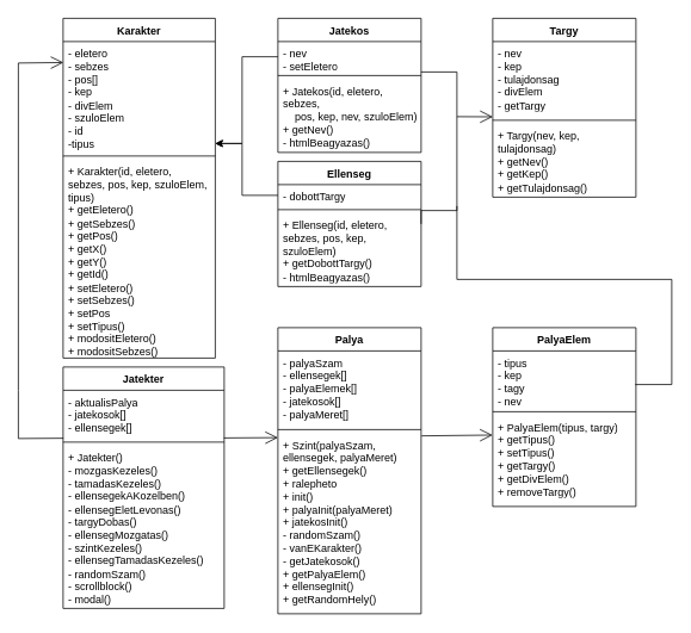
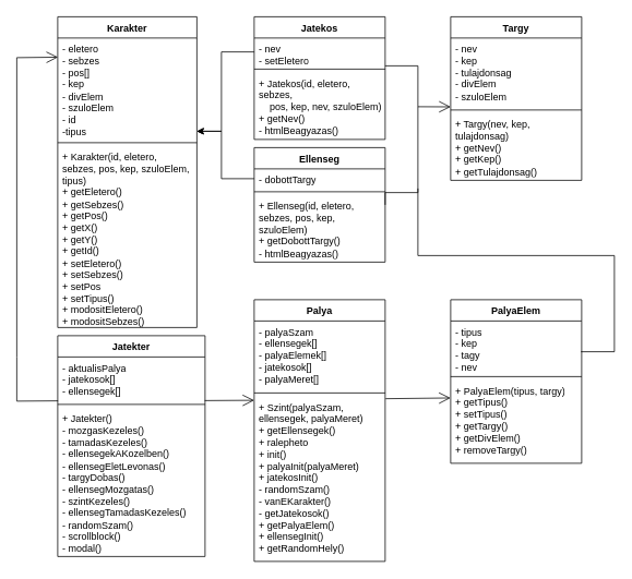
  <mxCell id="0" />
  <mxCell id="1" parent="0" />
  <mxCell id="2" value="Targy" style="swimlane;fontStyle=1;align=center;verticalAlign=top;childLayout=stackLayout;horizontal=1;startSize=26;horizontalStack=0;resizeParent=1;resizeParentMax=0;resizeLast=0;collapsible=1;marginBottom=0;whiteSpace=wrap;html=1;" parent="1" vertex="1"><mxGeometry x="550" y="20" width="160" height="200" as="geometry" /></mxCell>
- <mxCell id="3" value="- nev&lt;br&gt;- kep&lt;br&gt;- tulajdonsag&lt;br&gt;- divElem&lt;br&gt;- getTargy" style="text;strokeColor=none;fillColor=none;align=left;verticalAlign=top;spacingLeft=4;spacingRight=4;overflow=hidden;rotatable=0;points=[[0,0.5],[1,0.5]];portConstraint=eastwest;whiteSpace=wrap;html=1;" parent="2" vertex="1"><mxGeometry y="26" width="160" height="84" as="geometry" /></mxCell>
+ <mxCell id="3" value="- nev&lt;br&gt;- kep&lt;br&gt;- tulajdonsag&lt;br&gt;- divElem&lt;br&gt;- szuloElem" style="text;strokeColor=none;fillColor=none;align=left;verticalAlign=top;spacingLeft=4;spacingRight=4;overflow=hidden;rotatable=0;points=[[0,0.5],[1,0.5]];portConstraint=eastwest;whiteSpace=wrap;html=1;" parent="2" vertex="1"><mxGeometry y="26" width="160" height="84" as="geometry" /></mxCell>
  <mxCell id="4" value="" style="line;strokeWidth=1;fillColor=none;align=left;verticalAlign=middle;spacingTop=-1;spacingLeft=3;spacingRight=3;rotatable=0;labelPosition=right;points=[];portConstraint=eastwest;strokeColor=inherit;" parent="2" vertex="1"><mxGeometry y="110" width="160" height="8" as="geometry" /></mxCell>
  <mxCell id="5" value="+ Targy(nev, kep, tulajdonsag)&lt;br&gt;+ getNev()&lt;br&gt;+ getKep()&lt;br&gt;+ getTulajdonsag()" style="text;strokeColor=none;fillColor=none;align=left;verticalAlign=top;spacingLeft=4;spacingRight=4;overflow=hidden;rotatable=0;points=[[0,0.5],[1,0.5]];portConstraint=eastwest;whiteSpace=wrap;html=1;" parent="2" vertex="1"><mxGeometry y="118" width="160" height="82" as="geometry" /></mxCell>
  <mxCell id="6" value="Palya" style="swimlane;fontStyle=1;align=center;verticalAlign=top;childLayout=stackLayout;horizontal=1;startSize=26;horizontalStack=0;resizeParent=1;resizeParentMax=0;resizeLast=0;collapsible=1;marginBottom=0;whiteSpace=wrap;html=1;" parent="1" vertex="1"><mxGeometry x="310" y="366" width="160" height="320" as="geometry" /></mxCell>
  <mxCell id="7" value="- palyaSzam&lt;br&gt;- ellensegek[]&lt;br&gt;- palyaElemek[]&lt;br&gt;- jatekosok[]&lt;br&gt;- palyaMeret[]" style="text;strokeColor=none;fillColor=none;align=left;verticalAlign=top;spacingLeft=4;spacingRight=4;overflow=hidden;rotatable=0;points=[[0,0.5],[1,0.5]];portConstraint=eastwest;whiteSpace=wrap;html=1;" parent="6" vertex="1"><mxGeometry y="26" width="160" height="84" as="geometry" /></mxCell>
  <mxCell id="8" value="" style="line;strokeWidth=1;fillColor=none;align=left;verticalAlign=middle;spacingTop=-1;spacingLeft=3;spacingRight=3;rotatable=0;labelPosition=right;points=[];portConstraint=eastwest;strokeColor=inherit;" parent="6" vertex="1"><mxGeometry y="110" width="160" height="8" as="geometry" /></mxCell>
  <mxCell id="9" value="+ Szint(palyaSzam, ellensegek, palyaMeret)&lt;br&gt;+ getEllensegek()&lt;br&gt;+ ralepheto&lt;br&gt;+ init()&lt;br&gt;+ palyaInit(palyaMeret)&lt;br&gt;+ jatekosInit()&lt;br&gt;- randomSzam()&lt;br&gt;- vanEKarakter()&lt;br&gt;- getJatekosok()&lt;br&gt;+ getPalyaElem()&lt;br&gt;+ ellensegInit()&lt;br&gt;+ getRandomHely()" style="text;strokeColor=none;fillColor=none;align=left;verticalAlign=top;spacingLeft=4;spacingRight=4;overflow=hidden;rotatable=0;points=[[0,0.5],[1,0.5]];portConstraint=eastwest;whiteSpace=wrap;html=1;" parent="6" vertex="1"><mxGeometry y="118" width="160" height="202" as="geometry" /></mxCell>
  <mxCell id="10" style="edgeStyle=orthogonalEdgeStyle;rounded=0;orthogonalLoop=1;jettySize=auto;html=1;exitX=0;exitY=0.5;exitDx=0;exitDy=0;" parent="1" source="12" edge="1"><mxGeometry relative="1" as="geometry"><mxPoint x="240" y="160" as="targetPoint" /><Array as="points"><mxPoint x="270" y="218" /><mxPoint x="270" y="160" /></Array></mxGeometry></mxCell>
  <mxCell id="11" value="Ellenseg" style="swimlane;fontStyle=1;align=center;verticalAlign=top;childLayout=stackLayout;horizontal=1;startSize=26;horizontalStack=0;resizeParent=1;resizeParentMax=0;resizeLast=0;collapsible=1;marginBottom=0;whiteSpace=wrap;html=1;" parent="1" vertex="1"><mxGeometry x="310" y="180" width="160" height="140" as="geometry" /></mxCell>
  <mxCell id="12" value="- dobottTargy" style="text;strokeColor=none;fillColor=none;align=left;verticalAlign=top;spacingLeft=4;spacingRight=4;overflow=hidden;rotatable=0;points=[[0,0.5],[1,0.5]];portConstraint=eastwest;whiteSpace=wrap;html=1;" parent="11" vertex="1"><mxGeometry y="26" width="160" height="24" as="geometry" /></mxCell>
  <mxCell id="13" value="" style="line;strokeWidth=1;fillColor=none;align=left;verticalAlign=middle;spacingTop=-1;spacingLeft=3;spacingRight=3;rotatable=0;labelPosition=right;points=[];portConstraint=eastwest;strokeColor=inherit;" parent="11" vertex="1"><mxGeometry y="50" width="160" height="8" as="geometry" /></mxCell>
  <mxCell id="14" value="+ Ellenseg(id, eletero, sebzes, pos, kep, szuloElem)&lt;br&gt;+ getDobottTargy()&lt;br&gt;- htmlBeagyazas()" style="text;strokeColor=none;fillColor=none;align=left;verticalAlign=top;spacingLeft=4;spacingRight=4;overflow=hidden;rotatable=0;points=[[0,0.5],[1,0.5]];portConstraint=eastwest;whiteSpace=wrap;html=1;" parent="11" vertex="1"><mxGeometry y="58" width="160" height="82" as="geometry" /></mxCell>
  <mxCell id="15" value="Jatekos" style="swimlane;fontStyle=1;align=center;verticalAlign=top;childLayout=stackLayout;horizontal=1;startSize=26;horizontalStack=0;resizeParent=1;resizeParentMax=0;resizeLast=0;collapsible=1;marginBottom=0;whiteSpace=wrap;html=1;" parent="1" vertex="1"><mxGeometry x="310" y="20" width="160" height="150" as="geometry" /></mxCell>
  <mxCell id="16" value="- nev&lt;br&gt;- setEletero" style="text;strokeColor=none;fillColor=none;align=left;verticalAlign=top;spacingLeft=4;spacingRight=4;overflow=hidden;rotatable=0;points=[[0,0.5],[1,0.5]];portConstraint=eastwest;whiteSpace=wrap;html=1;" parent="15" vertex="1"><mxGeometry y="26" width="160" height="34" as="geometry" /></mxCell>
  <mxCell id="17" value="" style="line;strokeWidth=1;fillColor=none;align=left;verticalAlign=middle;spacingTop=-1;spacingLeft=3;spacingRight=3;rotatable=0;labelPosition=right;points=[];portConstraint=eastwest;strokeColor=inherit;" parent="15" vertex="1"><mxGeometry y="60" width="160" height="8" as="geometry" /></mxCell>
  <mxCell id="18" value="+ Jatekos(id, eletero, sebzes, &lt;br&gt;&lt;span style=&quot;&quot;&gt;&lt;span style=&quot;&quot;&gt;&amp;nbsp;&amp;nbsp;&amp;nbsp;&amp;nbsp;&lt;/span&gt;&lt;/span&gt;pos, kep, nev, szuloElem)&lt;br&gt;+ getNev()&lt;br&gt;- htmlBeagyazas()" style="text;strokeColor=none;fillColor=none;align=left;verticalAlign=top;spacingLeft=4;spacingRight=4;overflow=hidden;rotatable=0;points=[[0,0.5],[1,0.5]];portConstraint=eastwest;whiteSpace=wrap;html=1;" parent="15" vertex="1"><mxGeometry y="68" width="160" height="82" as="geometry" /></mxCell>
  <mxCell id="19" value="Jatekter" style="swimlane;fontStyle=1;align=center;verticalAlign=top;childLayout=stackLayout;horizontal=1;startSize=26;horizontalStack=0;resizeParent=1;resizeParentMax=0;resizeLast=0;collapsible=1;marginBottom=0;whiteSpace=wrap;html=1;" parent="1" vertex="1"><mxGeometry x="70" y="410" width="180" height="270" as="geometry" /></mxCell>
  <mxCell id="20" value="- aktualisPalya&lt;br&gt;- jatekosok[]&lt;br&gt;- ellensegek[]" style="text;strokeColor=none;fillColor=none;align=left;verticalAlign=top;spacingLeft=4;spacingRight=4;overflow=hidden;rotatable=0;points=[[0,0.5],[1,0.5]];portConstraint=eastwest;whiteSpace=wrap;html=1;" parent="19" vertex="1"><mxGeometry y="26" width="180" height="54" as="geometry" /></mxCell>
  <mxCell id="21" value="" style="line;strokeWidth=1;fillColor=none;align=left;verticalAlign=middle;spacingTop=-1;spacingLeft=3;spacingRight=3;rotatable=0;labelPosition=right;points=[];portConstraint=eastwest;strokeColor=inherit;" parent="19" vertex="1"><mxGeometry y="80" width="180" height="8" as="geometry" /></mxCell>
  <mxCell id="22" value="+ Jatekter()&lt;br&gt;- mozgasKezeles()&lt;br&gt;- tamadasKezeles()&lt;br&gt;-&amp;nbsp;ellensegekAKozelben()&lt;br&gt;- ellensegEletLevonas()&lt;br&gt;- targyDobas()&lt;br&gt;- ellensegMozgatas()&lt;br&gt;- szintKezeles()&lt;br&gt;- ellensegTamadasKezeles()&lt;br&gt;- randomSzam()&lt;br&gt;- scrollblock()&lt;br&gt;- modal()" style="text;strokeColor=none;fillColor=none;align=left;verticalAlign=top;spacingLeft=4;spacingRight=4;overflow=hidden;rotatable=0;points=[[0,0.5],[1,0.5]];portConstraint=eastwest;whiteSpace=wrap;html=1;" parent="19" vertex="1"><mxGeometry y="88" width="180" height="182" as="geometry" /></mxCell>
  <mxCell id="23" value="Karakter" style="swimlane;fontStyle=1;align=center;verticalAlign=top;childLayout=stackLayout;horizontal=1;startSize=26;horizontalStack=0;resizeParent=1;resizeParentMax=0;resizeLast=0;collapsible=1;marginBottom=0;whiteSpace=wrap;html=1;" parent="1" vertex="1"><mxGeometry x="70" y="20" width="170" height="380" as="geometry" /></mxCell>
  <mxCell id="24" value="- eletero&lt;br&gt;- sebzes&lt;br&gt;- pos[]&lt;br&gt;- kep&lt;br&gt;- divElem&lt;br&gt;- szuloElem&lt;br&gt;- id&lt;br&gt;-tipus" style="text;strokeColor=none;fillColor=none;align=left;verticalAlign=top;spacingLeft=4;spacingRight=4;overflow=hidden;rotatable=0;points=[[0,0.5],[1,0.5]];portConstraint=eastwest;whiteSpace=wrap;html=1;" parent="23" vertex="1"><mxGeometry y="26" width="170" height="124" as="geometry" /></mxCell>
  <mxCell id="25" value="" style="line;strokeWidth=1;fillColor=none;align=left;verticalAlign=middle;spacingTop=-1;spacingLeft=3;spacingRight=3;rotatable=0;labelPosition=right;points=[];portConstraint=eastwest;strokeColor=inherit;" parent="23" vertex="1"><mxGeometry y="150" width="170" height="8" as="geometry" /></mxCell>
  <mxCell id="26" value="+ Karakter(id, eletero, sebzes, pos, kep, szuloElem, tipus)&lt;br&gt;+ getEletero()&lt;br&gt;+ getSebzes()&lt;br&gt;+ getPos()&lt;br&gt;+ getX()&lt;br&gt;+ getY()&lt;br&gt;+ getId()&lt;br&gt;+ setEletero()&lt;br&gt;+ setSebzes()&lt;br&gt;+ setPos&lt;br&gt;+ setTipus()&lt;br&gt;+ modositEletero()&lt;br&gt;+ modositSebzes()" style="text;strokeColor=none;fillColor=none;align=left;verticalAlign=top;spacingLeft=4;spacingRight=4;overflow=hidden;rotatable=0;points=[[0,0.5],[1,0.5]];portConstraint=eastwest;whiteSpace=wrap;html=1;" parent="23" vertex="1"><mxGeometry y="158" width="170" height="222" as="geometry" /></mxCell>
  <mxCell id="27" value="PalyaElem" style="swimlane;fontStyle=1;align=center;verticalAlign=top;childLayout=stackLayout;horizontal=1;startSize=26;horizontalStack=0;resizeParent=1;resizeParentMax=0;resizeLast=0;collapsible=1;marginBottom=0;whiteSpace=wrap;html=1;" parent="1" vertex="1"><mxGeometry x="550" y="366" width="160" height="200" as="geometry" /></mxCell>
  <mxCell id="28" value="- tipus&lt;br&gt;- kep&lt;br&gt;- tagy&lt;br&gt;- nev" style="text;strokeColor=none;fillColor=none;align=left;verticalAlign=top;spacingLeft=4;spacingRight=4;overflow=hidden;rotatable=0;points=[[0,0.5],[1,0.5]];portConstraint=eastwest;whiteSpace=wrap;html=1;" parent="27" vertex="1"><mxGeometry y="26" width="160" height="64" as="geometry" /></mxCell>
  <mxCell id="29" value="" style="line;strokeWidth=1;fillColor=none;align=left;verticalAlign=middle;spacingTop=-1;spacingLeft=3;spacingRight=3;rotatable=0;labelPosition=right;points=[];portConstraint=eastwest;strokeColor=inherit;" parent="27" vertex="1"><mxGeometry y="90" width="160" height="8" as="geometry" /></mxCell>
  <mxCell id="30" value="+ PalyaElem(tipus, targy)&lt;br&gt;+ getTipus()&lt;br&gt;+ setTipus()&lt;br&gt;+ getTargy()&lt;br&gt;+ getDivElem()&lt;br&gt;+ removeTargy()" style="text;strokeColor=none;fillColor=none;align=left;verticalAlign=top;spacingLeft=4;spacingRight=4;overflow=hidden;rotatable=0;points=[[0,0.5],[1,0.5]];portConstraint=eastwest;whiteSpace=wrap;html=1;" parent="27" vertex="1"><mxGeometry y="98" width="160" height="102" as="geometry" /></mxCell>
  <mxCell id="31" style="edgeStyle=orthogonalEdgeStyle;rounded=0;orthogonalLoop=1;jettySize=auto;html=1;exitX=0;exitY=0.5;exitDx=0;exitDy=0;" parent="1" source="16" edge="1"><mxGeometry relative="1" as="geometry"><Array as="points"><mxPoint x="270" y="63" /><mxPoint x="270" y="160" /></Array><mxPoint x="240" y="160" as="targetPoint" /></mxGeometry></mxCell>
  <mxCell id="32" value="" style="endArrow=open;endFill=1;endSize=12;html=1;rounded=0;exitX=1.003;exitY=0.015;exitDx=0;exitDy=0;exitPerimeter=0;entryX=-0.001;entryY=0.217;entryDx=0;entryDy=0;entryPerimeter=0;" parent="1" source="9" target="30" edge="1"><mxGeometry width="160" relative="1" as="geometry"><mxPoint x="120" y="566" as="sourcePoint" /><mxPoint x="280" y="566" as="targetPoint" /></mxGeometry></mxCell>
  <mxCell id="33" value="" style="endArrow=open;endFill=1;endSize=12;html=1;rounded=0;entryX=0;entryY=1.002;entryDx=0;entryDy=0;entryPerimeter=0;" parent="1" target="3" edge="1"><mxGeometry width="160" relative="1" as="geometry"><mxPoint x="470" y="80" as="sourcePoint" /><mxPoint x="510" y="170" as="targetPoint" /><Array as="points"><mxPoint x="510" y="80" /><mxPoint x="510" y="130" /></Array></mxGeometry></mxCell>
  <mxCell id="34" value="" style="endArrow=none;html=1;edgeStyle=orthogonalEdgeStyle;rounded=0;exitX=1;exitY=0.5;exitDx=0;exitDy=0;" parent="1" source="11" edge="1"><mxGeometry relative="1" as="geometry"><mxPoint x="510" y="260" as="sourcePoint" /><mxPoint x="510" y="130" as="targetPoint" /><Array as="points"><mxPoint x="510" y="235" /></Array></mxGeometry></mxCell>
  <mxCell id="35" value="" style="endArrow=none;html=1;edgeStyle=orthogonalEdgeStyle;rounded=0;exitX=0.995;exitY=0.588;exitDx=0;exitDy=0;exitPerimeter=0;" parent="1" source="28" edge="1"><mxGeometry relative="1" as="geometry"><mxPoint x="720" y="435.58" as="sourcePoint" /><mxPoint x="510" y="230" as="targetPoint" /><Array as="points"><mxPoint x="750" y="430" /><mxPoint x="750" y="312" /><mxPoint x="510" y="312" /></Array></mxGeometry></mxCell>
  <mxCell id="36" value="" style="endArrow=open;endFill=1;endSize=12;html=1;rounded=0;exitX=0.002;exitY=0.994;exitDx=0;exitDy=0;exitPerimeter=0;entryX=0.002;entryY=0.189;entryDx=0;entryDy=0;entryPerimeter=0;" parent="1" source="20" target="24" edge="1"><mxGeometry width="160" relative="1" as="geometry"><mxPoint x="20" y="590" as="sourcePoint" /><mxPoint x="180" y="590" as="targetPoint" /><Array as="points"><mxPoint x="20" y="490" /><mxPoint x="20" y="436" /><mxPoint x="20" y="70" /></Array></mxGeometry></mxCell>
  <mxCell id="37" value="" style="endArrow=open;endFill=1;endSize=12;html=1;rounded=0;exitX=0.998;exitY=0.988;exitDx=0;exitDy=0;exitPerimeter=0;" parent="1" edge="1" source="20"><mxGeometry width="160" relative="1" as="geometry"><mxPoint x="240" y="470" as="sourcePoint" /><mxPoint x="310" y="489" as="targetPoint" /></mxGeometry></mxCell>
